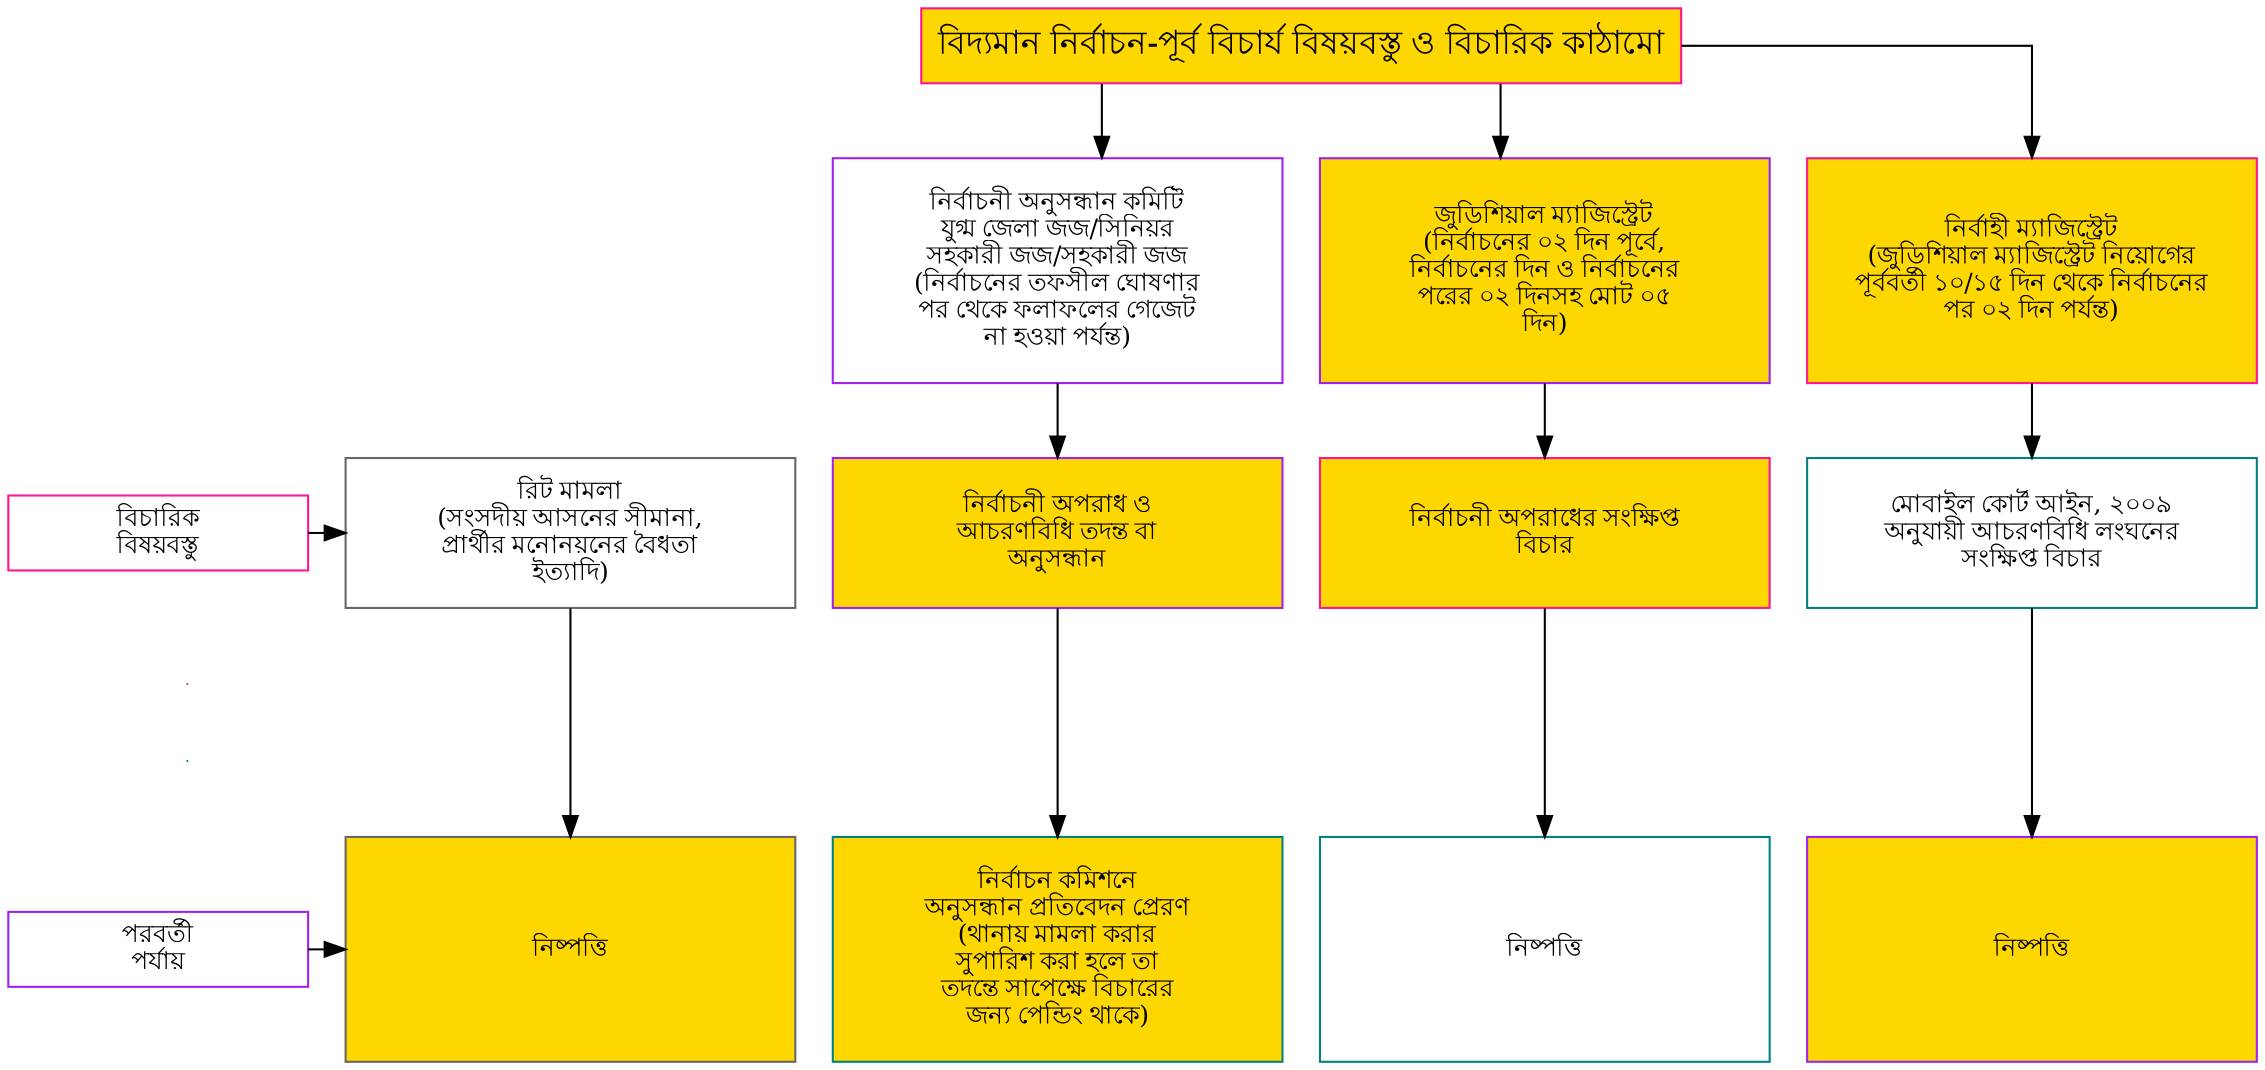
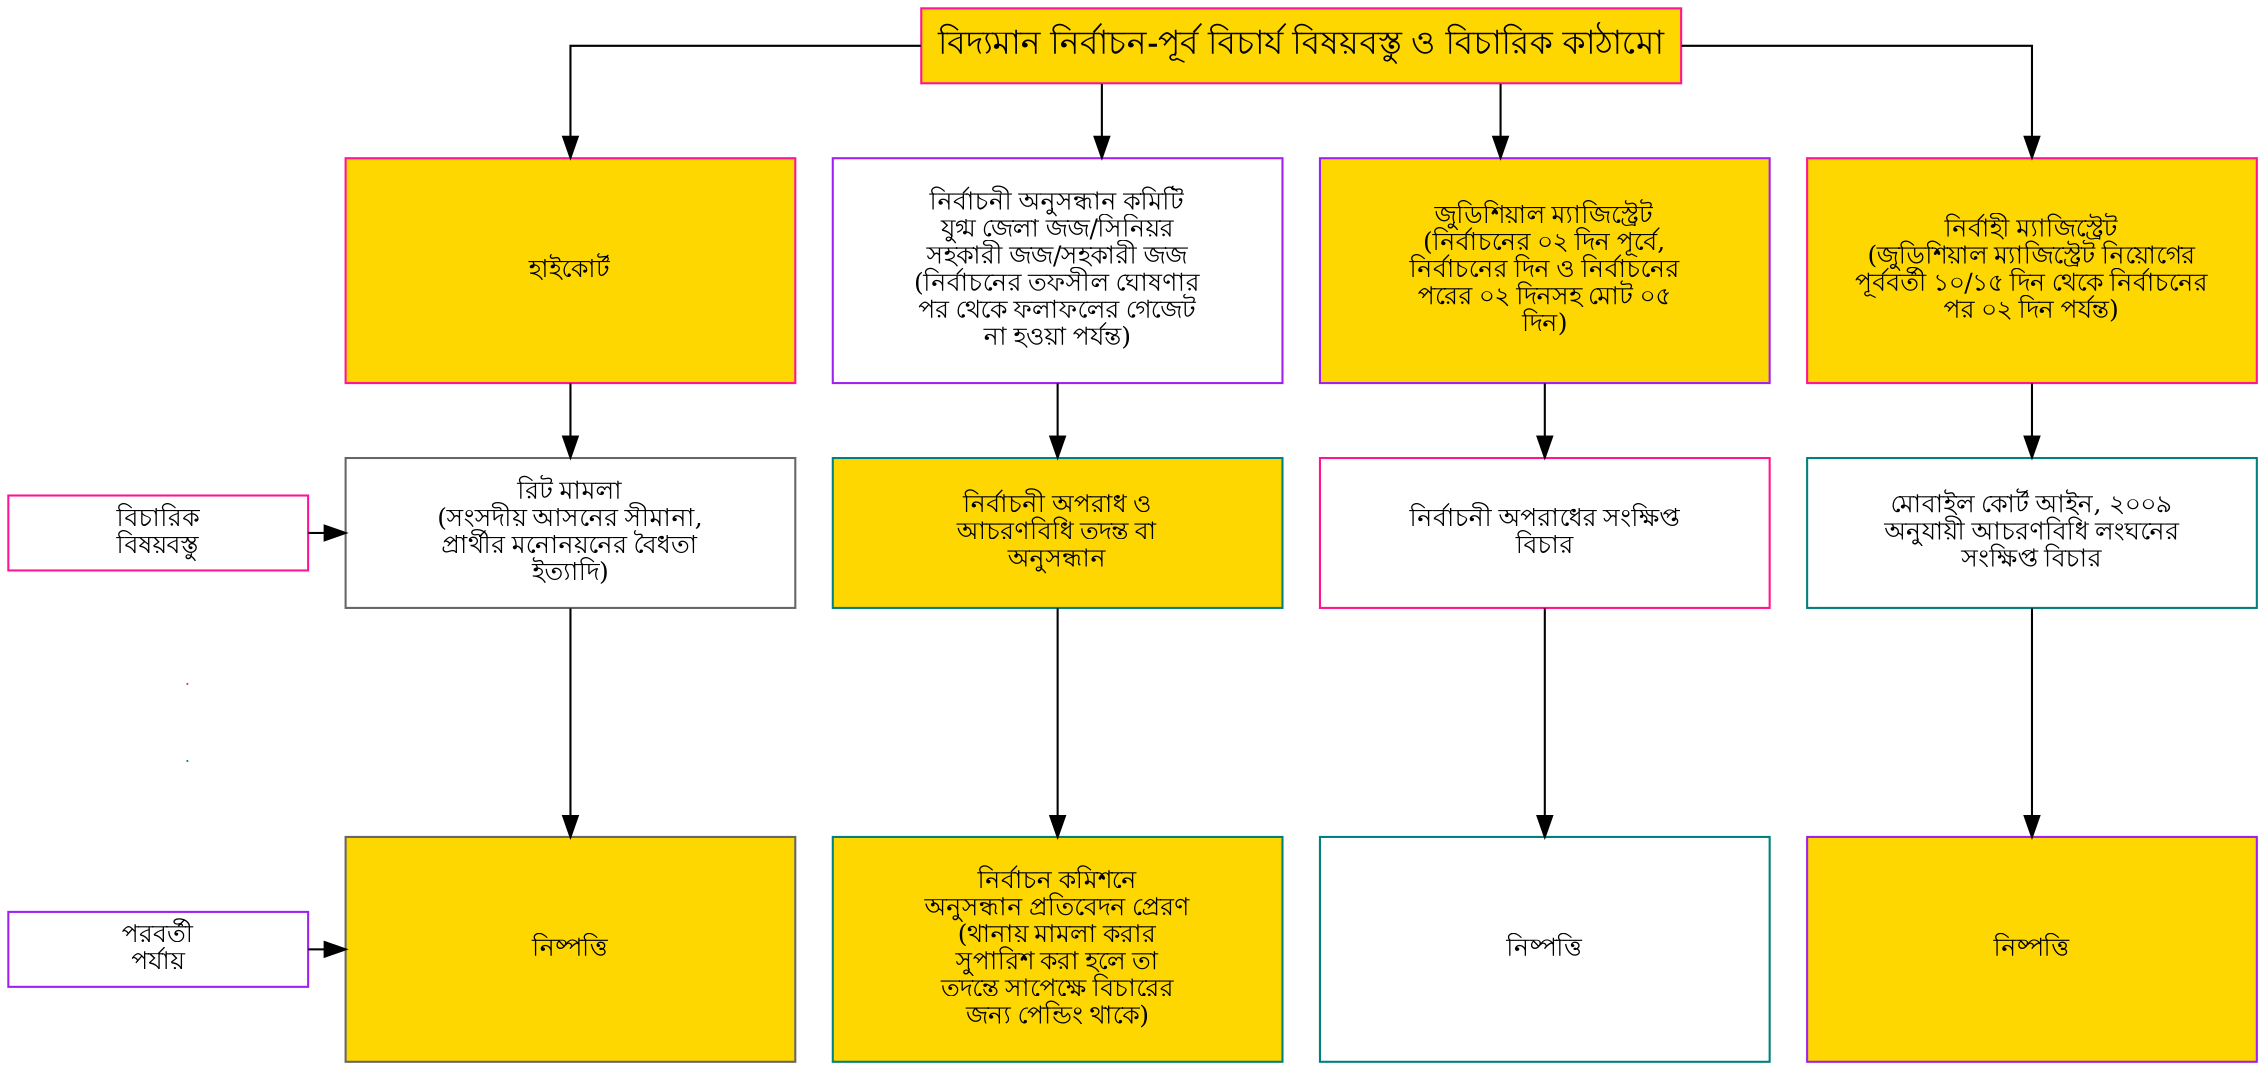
  digraph {
    rankdir=TB
    splines=ortho
    node [color=deeppink fillcolor=gold fixedsize=true fontsize="12pt" shape=rectangle style=filled]
    n1 [fillcolor=white label="বিচারিক\nবিষয়বস্তু" width="2.0in"]
    n2 [color=gray40 fillcolor=white height="1.0in" label="রিট মামলা\n(সংসদীয় আসনের সীমানা,\nপ্রার্থীর মনোনয়নের বৈধতা\nইত্যাদি)" width="3.0in"]
    n3 [color=purple fillcolor=white label="পরবর্তী\nপর্যায়" width="2.0in"]
    n4 [color=gray40 height="1.5in" label="নিষ্পত্তি" width="3.0in"]
+   n5 [height="1.5in" label="হাইকোর্ট" width="3.0in"]
    n6 [color=purple fillcolor=white height="1.5in" label="নির্বাচনী অনুসন্ধান কমিটি\nযুগ্ম জেলা জজ/সিনিয়র\nসহকারী জজ/সহকারী জজ\n(নির্বাচনের তফসীল ঘোষণার\nপর থেকে ফলাফলের গেজেট\nনা হওয়া পর্যন্ত)" width="3.0in"]
    n7 [color=purple height="1.5in" label="জুডিশিয়াল ম্যাজিস্ট্রেট\n(নির্বাচনের ০২ দিন পূর্বে,\nনির্বাচনের দিন ও নির্বাচনের\nপরের ০২ দিনসহ মোট ০৫\nদিন)" width="3.0in"]
    n8 [height="1.5in" label="নির্বাহী ম্যাজিস্ট্রেট\n(জুডিশিয়াল ম্যাজিস্ট্রেট নিয়োগের\nপূর্ববর্তী ১০/১৫ দিন থেকে নির্বাচনের\nপর ০২ দিন পর্যন্ত)" width="3.0in"]
-   n9 [color=purple height="1.0in" label="নির্বাচনী অপরাধ ও\nআচরণবিধি তদন্ত বা\nঅনুসন্ধান" width="3.0in"]
-   n10 [height="1.0in" label="নির্বাচনী অপরাধের সংক্ষিপ্ত\nবিচার" width="3.0in"]
+   n9 [color=teal height="1.0in" label="নির্বাচনী অপরাধ ও\nআচরণবিধি তদন্ত বা\nঅনুসন্ধান" width="3.0in"]
+   n10 [fillcolor=white height="1.0in" label="নির্বাচনী অপরাধের সংক্ষিপ্ত\nবিচার" width="3.0in"]
    n11 [color=teal fillcolor=white height="1.0in" label="মোবাইল কোর্ট আইন, ২০০৯\nঅনুযায়ী আচরণবিধি লংঘনের\nসংক্ষিপ্ত বিচার" width="3.0in"]
    n12 [color=teal height="1.5in" label="নির্বাচন কমিশনে\nঅনুসন্ধান প্রতিবেদন প্রেরণ\n(থানায় মামলা করার\nসুপারিশ করা হলে তা\nতদন্তে সাপেক্ষে বিচারের\nজন্য পেন্ডিং থাকে)" width="3.0in"]
    n13 [color=teal fillcolor=white height="1.5in" label="নিষ্পত্তি" width="3.0in"]
    n14 [color=purple height="1.5in" label="নিষ্পত্তি" width="3.0in"]
    Invisible1 [height=0 shape=point width=0]
    n16 [fixedsize=false fontsize="16pt" label="বিদ্যমান নির্বাচন-পূর্ব বিচার্য বিষয়বস্তু ও বিচারিক কাঠামো" width="3.0in"]
    Invisible2 [color=teal height=0 shape=point width=0]
    subgraph sub_1 {
      rank=same
      n1
      n2
    }
    subgraph sub_2 {
      rank=same
      n3
      n4
    }
    subgraph sub_3 {
      rank=same
+     n5
      n6
      n7
      n8
    }
    subgraph sub_4 {
      rank=same
      n2
      n9
      n10
      n11
    }
    subgraph sub_5 {
      rank=same
      n4
      n12
      n13
      n14
    }
    n1 -> n2
    n1 -> n3 [style=invis]
    n1 -> Invisible1 [style=invis]
    n2 -> n4
    n2 -> n9 [style=invis]
    n3 -> n4
    n4 -> n12 [style=invis]
+   n5 -> n2
+   n5 -> n6 [style=invis]
    n6 -> n7 [style=invis]
    n6 -> n9
    n7 -> n8 [style=invis]
    n7 -> n10
    n8 -> n11
    n9 -> n10 [style=invis]
    n9 -> n12
    n10 -> n11 [style=invis]
    n10 -> n13
    n11 -> n14
    n12 -> n13 [style=invis]
    n13 -> n14 [style=invis]
    Invisible1 -> Invisible2 [style=invis]
+   n16 -> n5
    n16 -> n6
    n16 -> n7
    n16 -> n8
    Invisible2 -> n3 [style=invis]
  }
